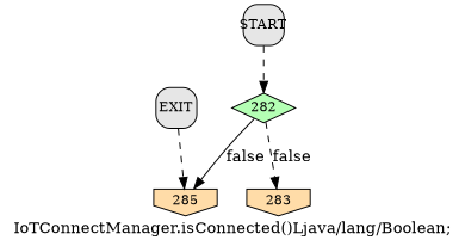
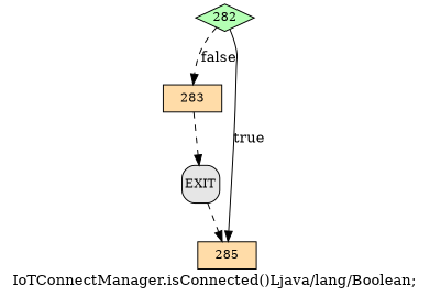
  digraph {
    label="IoTConnectManager.isConnected()Ljava/lang/Boolean;"
    node [fillcolor="#FFDCA8" fixedsize=true fontsize=12 shape=invhouse style=filled]
    edge [style=dashed]
    n1 [fillcolor="#B4FFB4" height=0.36 label=282 shape=diamond width=0.78]
-   n2 [height=0.36 label=283 width=0.78]
-   n3 [height=0.36 label=285 width=0.78]
+   n2 [height=0.36 label=283 shape=box width=0.78]
+   n3 [height=0.36 label=285 shape=box width=0.78]
    n4 [fillcolor="#E6E6E6" height=0.5 label=EXIT shape=box style="filled, rounded" width=0.5]
-   n5 [fillcolor="#E6E6E6" height=0.5 label=START shape=box style="filled, rounded" width=0.5]
    n1 -> n2 [label=false]
-   n1 -> n3 [label=false style=solid]
+   n1 -> n3 [label=true style=solid]
+   n2 -> n4
    n4 -> n3
-   n5 -> n1
  }
